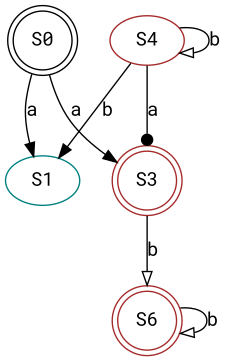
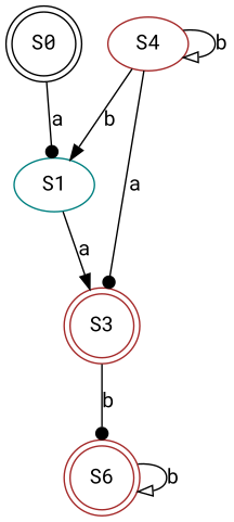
  digraph {
    fontname="Roboto Mono"
    node [color=brown fontname="Roboto Mono" shape=doublecircle]
    edge [arrowhead=onormal fontname="Roboto Mono"]
    n1 [color=black label=S0]
    n2 [color=teal label=S1 shape=""]
    n3 [label=S3]
    n4 [label=S6]
    n5 [label=S4 shape=""]
-   n1 -> n2 [arrowhead=normal label=a]
-   n1 -> n3 [arrowhead=normal label=a]
-   n3 -> n4 [label=b]
+   n1 -> n2 [arrowhead=dot label=a]
+   n2 -> n3 [arrowhead=normal label=a]
+   n3 -> n4 [arrowhead=dot label=b]
    n4 -> n4 [label=b]
    n5 -> n2 [arrowhead=normal label=b]
    n5 -> n3 [arrowhead=dot label=a]
    n5 -> n5 [label=b]
  }
